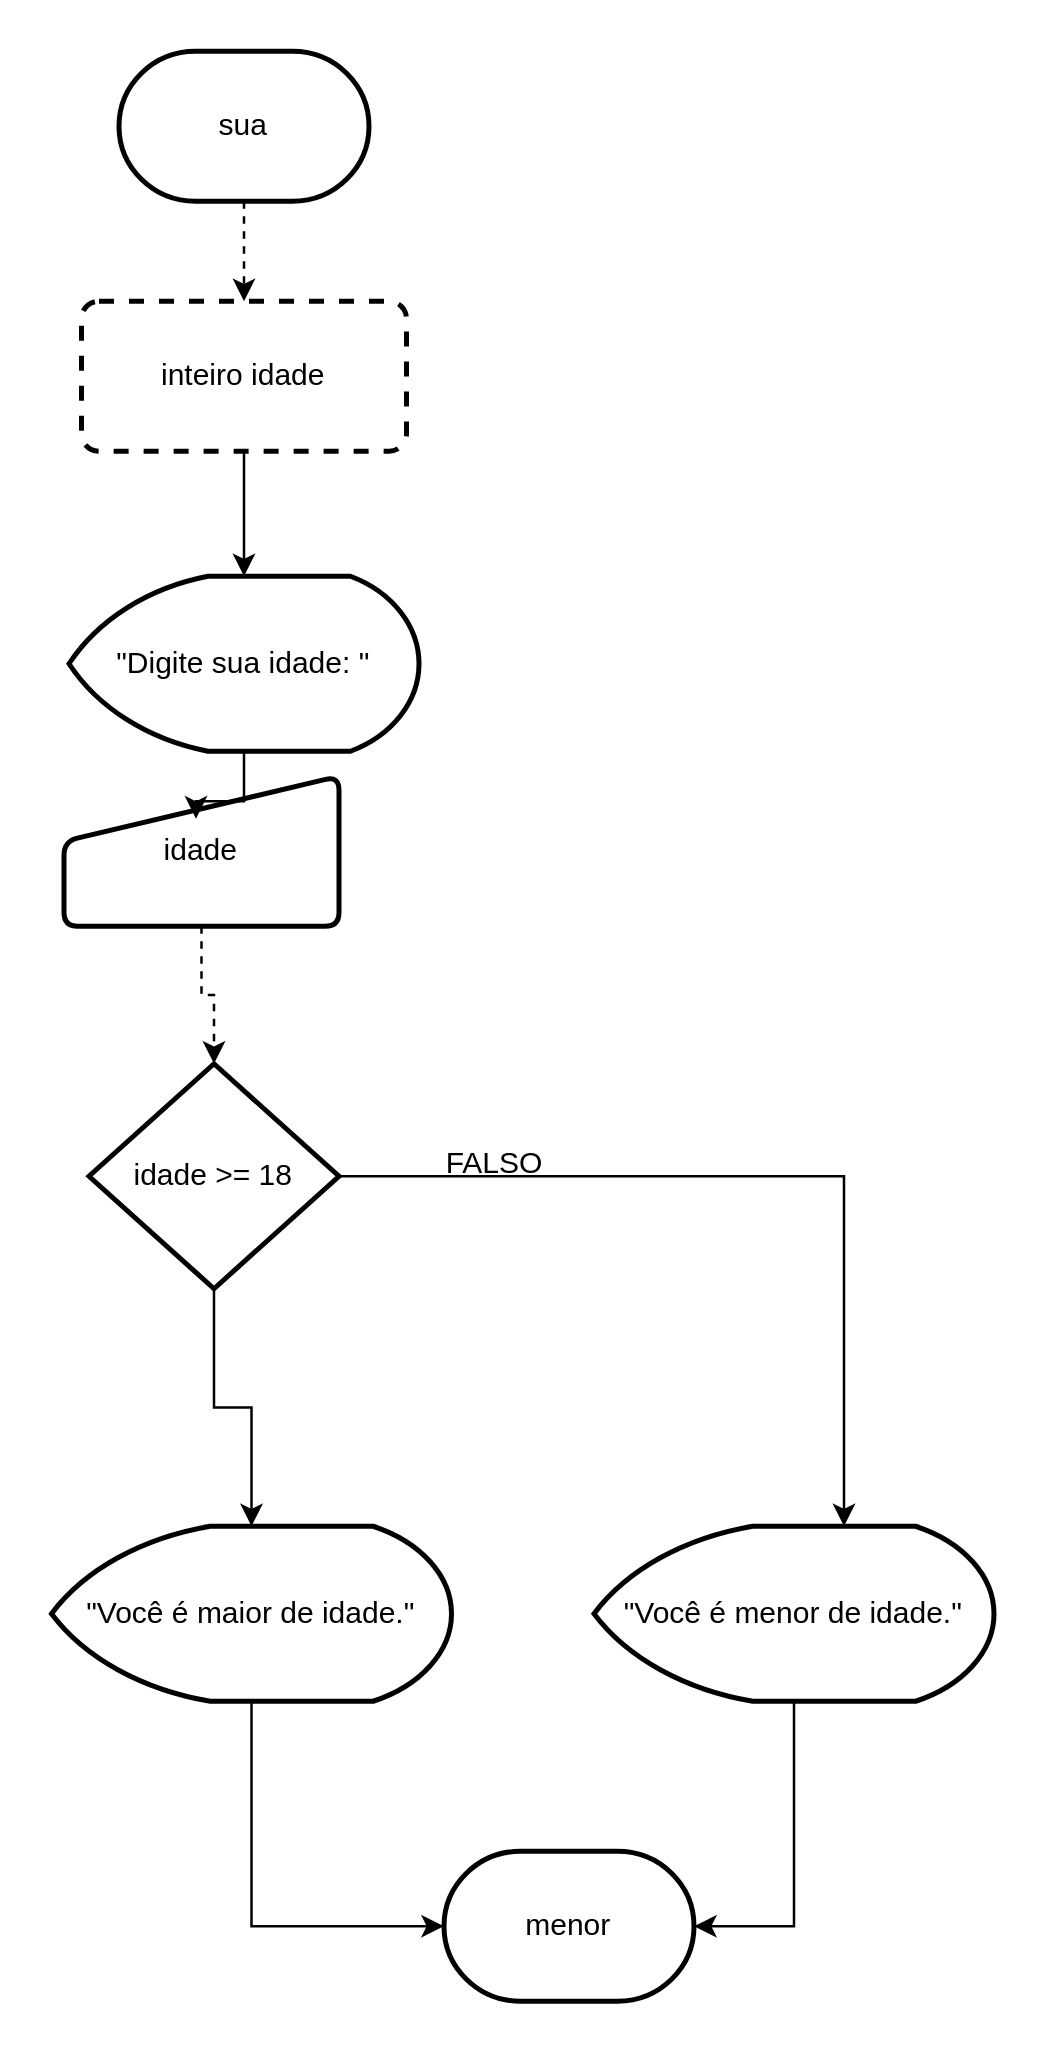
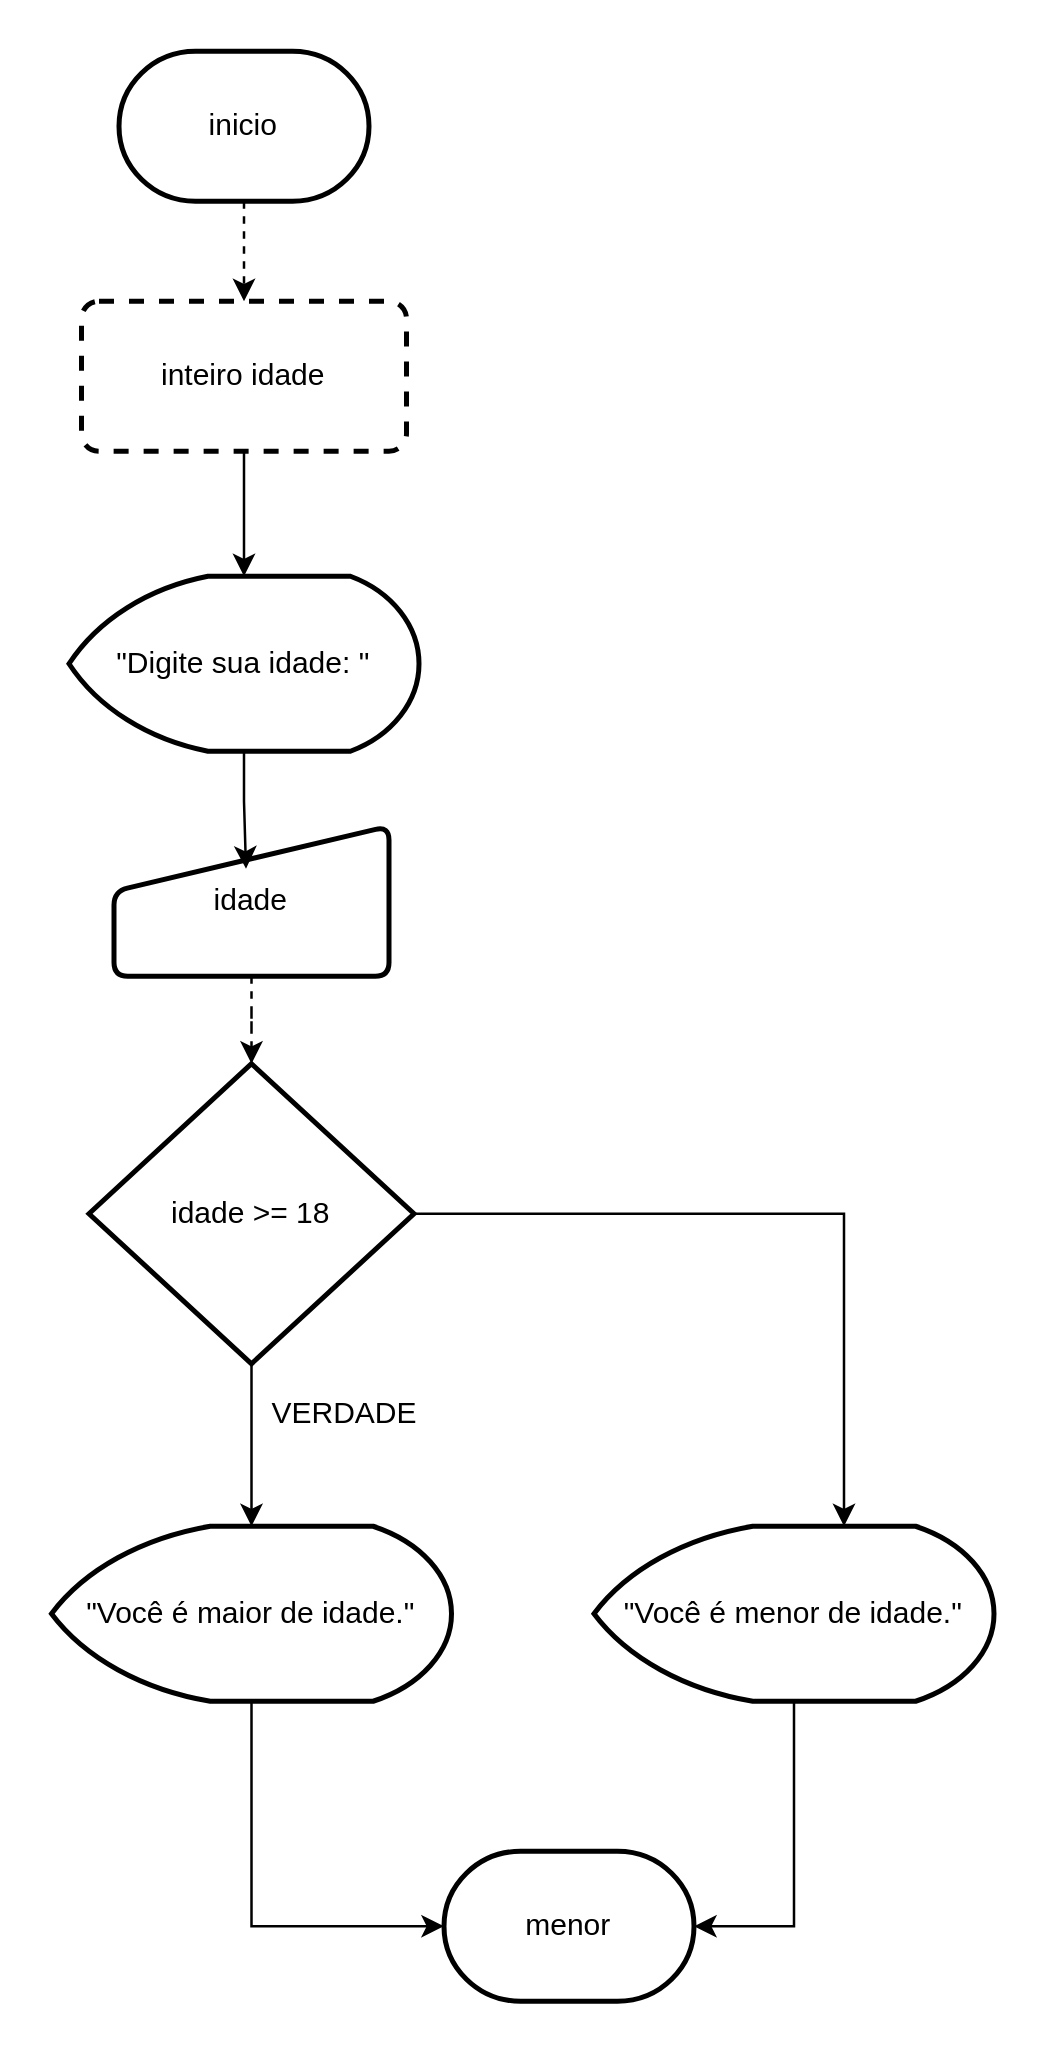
  <mxCell id="0" />
  <mxCell id="1" parent="0" />
  <mxCell id="2" style="edgeStyle=orthogonalEdgeStyle;rounded=0;orthogonalLoop=1;jettySize=auto;html=1;entryX=0.5;entryY=0;entryDx=0;entryDy=0;dashed=1;" edge="1" parent="1" source="3" target="4"><mxGeometry relative="1" as="geometry" /></mxCell>
- <mxCell id="3" value="sua" style="strokeWidth=2;html=1;shape=mxgraph.flowchart.terminator;whiteSpace=wrap;" vertex="1" parent="1"><mxGeometry x="47" y="20" width="100" height="60" as="geometry" /></mxCell>
+ <mxCell id="3" value="inicio" style="strokeWidth=2;html=1;shape=mxgraph.flowchart.terminator;whiteSpace=wrap;" vertex="1" parent="1"><mxGeometry x="47" y="20" width="100" height="60" as="geometry" /></mxCell>
  <mxCell id="4" value="inteiro idade" style="rounded=1;whiteSpace=wrap;html=1;absoluteArcSize=1;arcSize=14;strokeWidth=2;dashed=1;" vertex="1" parent="1"><mxGeometry x="32" y="120" width="130" height="60" as="geometry" /></mxCell>
  <mxCell id="5" value="&quot;Digite sua idade: &quot;" style="strokeWidth=2;html=1;shape=mxgraph.flowchart.display;whiteSpace=wrap;" vertex="1" parent="1"><mxGeometry x="27" y="230" width="140" height="70" as="geometry" /></mxCell>
  <mxCell id="6" style="edgeStyle=orthogonalEdgeStyle;rounded=0;orthogonalLoop=1;jettySize=auto;html=1;entryX=0.5;entryY=0;entryDx=0;entryDy=0;entryPerimeter=0;" edge="1" parent="1" source="4" target="5"><mxGeometry relative="1" as="geometry" /></mxCell>
- <mxCell id="7" value="idade" style="html=1;strokeWidth=2;shape=manualInput;whiteSpace=wrap;rounded=1;size=26;arcSize=11;" vertex="1" parent="1"><mxGeometry x="25" y="310" width="110" height="60" as="geometry" /></mxCell>
+ <mxCell id="7" value="idade" style="html=1;strokeWidth=2;shape=manualInput;whiteSpace=wrap;rounded=1;size=26;arcSize=11;" vertex="1" parent="1"><mxGeometry x="45" y="330" width="110" height="60" as="geometry" /></mxCell>
  <mxCell id="8" style="edgeStyle=orthogonalEdgeStyle;rounded=0;orthogonalLoop=1;jettySize=auto;html=1;entryX=0.48;entryY=0.283;entryDx=0;entryDy=0;entryPerimeter=0;" edge="1" parent="1" source="5" target="7"><mxGeometry relative="1" as="geometry" /></mxCell>
  <mxCell id="9" value="" style="edgeStyle=orthogonalEdgeStyle;rounded=0;orthogonalLoop=1;jettySize=auto;html=1;" edge="1" parent="1" source="10" target="12"><mxGeometry relative="1" as="geometry" /></mxCell>
- <mxCell id="10" value="idade &amp;gt;= 18" style="strokeWidth=2;html=1;shape=mxgraph.flowchart.decision;whiteSpace=wrap;" vertex="1" parent="1"><mxGeometry x="35" y="425" width="100" height="90" as="geometry" /></mxCell>
+ <mxCell id="10" value="idade &amp;gt;= 18" style="strokeWidth=2;html=1;shape=mxgraph.flowchart.decision;whiteSpace=wrap;" vertex="1" parent="1"><mxGeometry x="35" y="425" width="130" height="120" as="geometry" /></mxCell>
  <mxCell id="11" style="edgeStyle=orthogonalEdgeStyle;rounded=0;orthogonalLoop=1;jettySize=auto;html=1;entryX=0.5;entryY=0;entryDx=0;entryDy=0;entryPerimeter=0;dashed=1;" edge="1" parent="1" source="7" target="10"><mxGeometry relative="1" as="geometry" /></mxCell>
  <mxCell id="12" value="&quot;Você é maior de idade.&quot;" style="strokeWidth=2;html=1;shape=mxgraph.flowchart.display;whiteSpace=wrap;" vertex="1" parent="1"><mxGeometry x="20" y="610" width="160" height="70" as="geometry" /></mxCell>
+ <mxCell id="13" value="VERDADE" style="text;html=1;align=center;verticalAlign=middle;resizable=0;points=[];autosize=1;strokeColor=none;fillColor=none;" vertex="1" parent="1"><mxGeometry x="97" y="550" width="80" height="30" as="geometry" /></mxCell>
  <mxCell id="14" value="&quot;Você é menor de idade.&quot;" style="strokeWidth=2;html=1;shape=mxgraph.flowchart.display;whiteSpace=wrap;" vertex="1" parent="1"><mxGeometry x="237" y="610" width="160" height="70" as="geometry" /></mxCell>
  <mxCell id="15" style="edgeStyle=orthogonalEdgeStyle;rounded=0;orthogonalLoop=1;jettySize=auto;html=1;entryX=0.625;entryY=0;entryDx=0;entryDy=0;entryPerimeter=0;" edge="1" parent="1" source="10" target="14"><mxGeometry relative="1" as="geometry" /></mxCell>
- <mxCell id="16" value="FALSO" style="text;html=1;align=center;verticalAlign=middle;resizable=0;points=[];autosize=1;strokeColor=none;fillColor=none;" vertex="1" parent="1"><mxGeometry x="167" y="450" width="60" height="30" as="geometry" /></mxCell>
  <mxCell id="17" value="menor" style="strokeWidth=2;html=1;shape=mxgraph.flowchart.terminator;whiteSpace=wrap;" vertex="1" parent="1"><mxGeometry x="177" y="740" width="100" height="60" as="geometry" /></mxCell>
  <mxCell id="18" style="edgeStyle=orthogonalEdgeStyle;rounded=0;orthogonalLoop=1;jettySize=auto;html=1;entryX=0;entryY=0.5;entryDx=0;entryDy=0;entryPerimeter=0;" edge="1" parent="1" source="12" target="17"><mxGeometry relative="1" as="geometry" /></mxCell>
  <mxCell id="19" style="edgeStyle=orthogonalEdgeStyle;rounded=0;orthogonalLoop=1;jettySize=auto;html=1;entryX=1;entryY=0.5;entryDx=0;entryDy=0;entryPerimeter=0;" edge="1" parent="1" source="14" target="17"><mxGeometry relative="1" as="geometry" /></mxCell>
